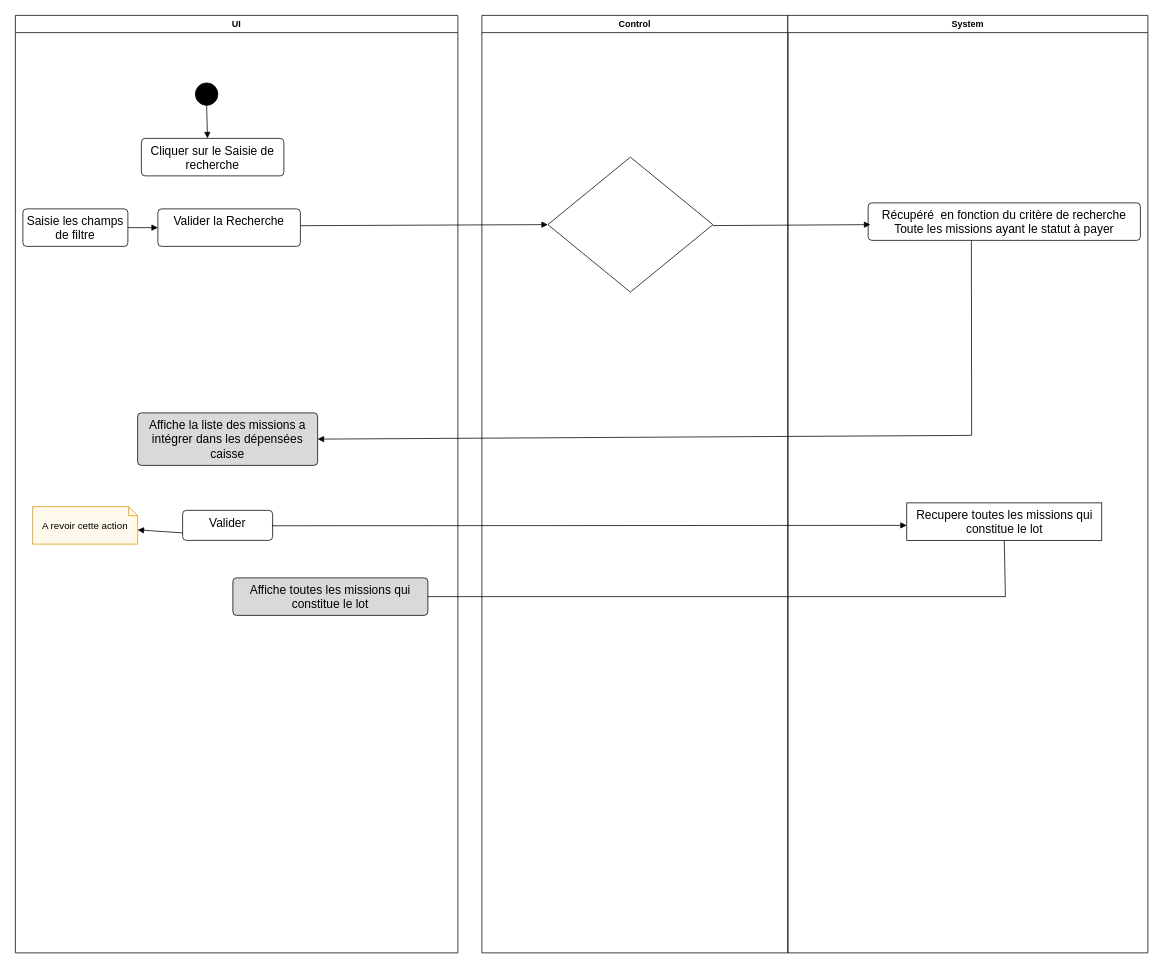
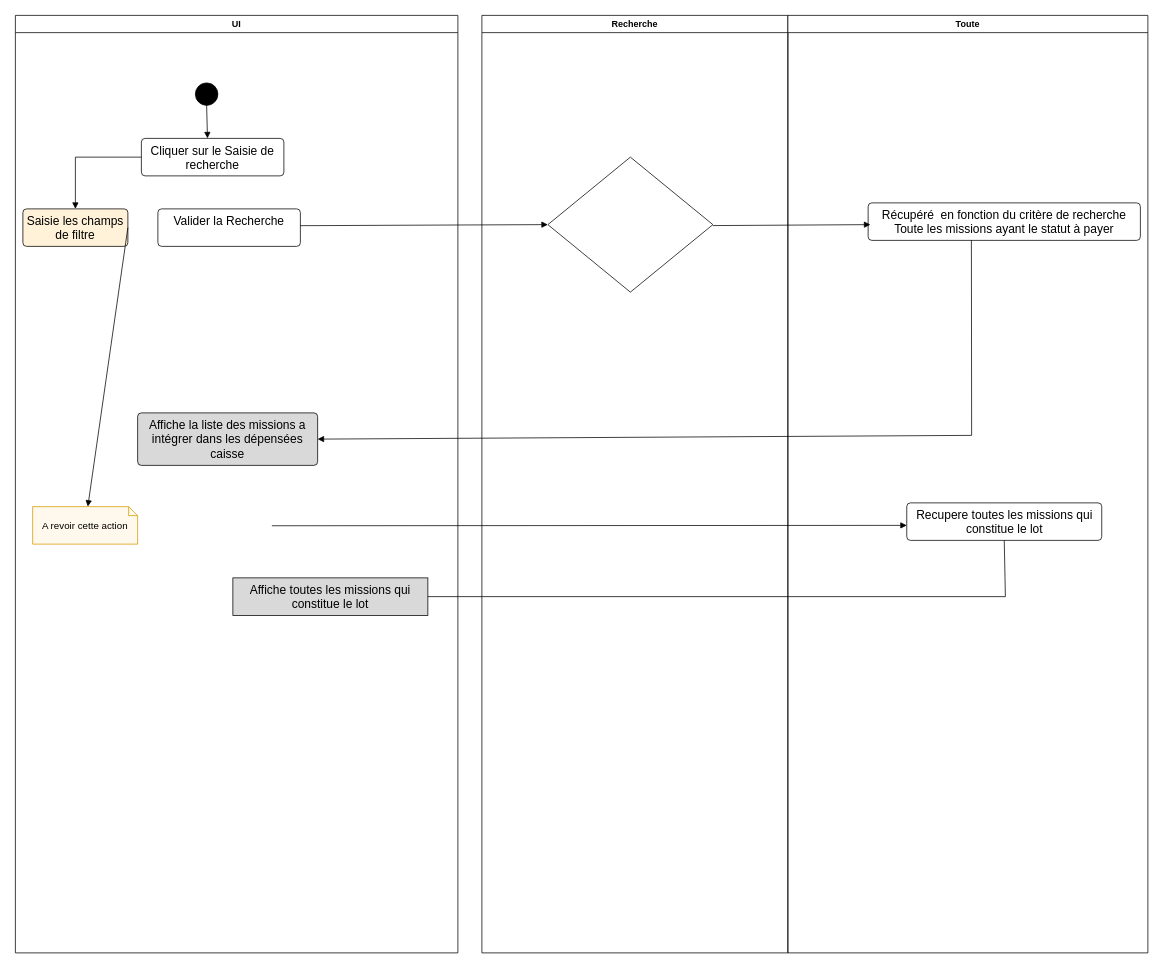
  <mxCell id="0" />
  <mxCell id="1" parent="0" />
  <mxCell id="2" value="UI" style="swimlane;whiteSpace=wrap;html=1;" vertex="1" parent="1"><mxGeometry x="20" y="20" width="590" height="1250" as="geometry" /></mxCell>
  <mxCell id="3" value="" style="ellipse;fillColor=strokeColor;html=1;" vertex="1" parent="2"><mxGeometry x="240" y="90" width="30" height="30" as="geometry" /></mxCell>
  <mxCell id="4" value="&lt;font style=&quot;font-size: 16px;&quot;&gt;Cliquer sur le Saisie de recherche&lt;/font&gt;" style="html=1;align=center;verticalAlign=top;rounded=1;absoluteArcSize=1;arcSize=10;dashed=0;whiteSpace=wrap;" vertex="1" parent="2"><mxGeometry x="168" y="164" width="190" height="50" as="geometry" /></mxCell>
  <mxCell id="5" value="" style="html=1;verticalAlign=bottom;labelBackgroundColor=none;endArrow=block;endFill=1;rounded=0;entryX=0.464;entryY=0;entryDx=0;entryDy=0;exitX=0.5;exitY=1;exitDx=0;exitDy=0;entryPerimeter=0;" edge="1" parent="2" source="3" target="4"><mxGeometry width="160" relative="1" as="geometry"><mxPoint x="10" y="170" as="sourcePoint" /><mxPoint x="170" y="170" as="targetPoint" /></mxGeometry></mxCell>
  <mxCell id="6" value="&lt;font style=&quot;font-size: 16px;&quot;&gt;Valider la Recherche&lt;/font&gt;" style="html=1;align=center;verticalAlign=top;rounded=1;absoluteArcSize=1;arcSize=10;dashed=0;whiteSpace=wrap;" vertex="1" parent="2"><mxGeometry x="190" y="258" width="190" height="50" as="geometry" /></mxCell>
  <mxCell id="7" value="&lt;font style=&quot;font-size: 16px;&quot;&gt;Affiche la liste des missions a intégrer dans les dépensées caisse&lt;/font&gt;" style="html=1;align=center;verticalAlign=top;rounded=1;absoluteArcSize=1;arcSize=10;dashed=0;whiteSpace=wrap;fillColor=#D9D9D9;" vertex="1" parent="2"><mxGeometry x="163" y="530" width="240" height="70" as="geometry" /></mxCell>
- <mxCell id="8" value="&lt;span style=&quot;font-size: 16px;&quot;&gt;Valider&lt;/span&gt;" style="html=1;align=center;verticalAlign=top;rounded=1;absoluteArcSize=1;arcSize=10;dashed=0;whiteSpace=wrap;" vertex="1" parent="2"><mxGeometry x="223" y="660" width="120" height="40" as="geometry" /></mxCell>
- <mxCell id="9" value="&lt;font style=&quot;font-size: 16px;&quot;&gt;Saisie les champs de filtre&lt;/font&gt;" style="html=1;align=center;verticalAlign=top;rounded=1;absoluteArcSize=1;arcSize=10;dashed=0;whiteSpace=wrap;" vertex="1" parent="2"><mxGeometry x="10" y="258" width="140" height="50" as="geometry" /></mxCell>
- <mxCell id="11" value="" style="html=1;verticalAlign=bottom;labelBackgroundColor=none;endArrow=block;endFill=1;rounded=0;entryX=0;entryY=0.5;entryDx=0;entryDy=0;exitX=1;exitY=0.5;exitDx=0;exitDy=0;" edge="1" parent="2" source="9" target="6"><mxGeometry width="160" relative="1" as="geometry"><mxPoint x="170" y="350" as="sourcePoint" /><mxPoint x="240" y="350" as="targetPoint" /></mxGeometry></mxCell>
- <mxCell id="12" value="&lt;font style=&quot;font-size: 16px;&quot;&gt;Affiche toutes les missions qui constitue le lot&lt;/font&gt;" style="html=1;align=center;verticalAlign=top;rounded=1;absoluteArcSize=1;arcSize=10;dashed=0;whiteSpace=wrap;fillColor=#D9D9D9;" vertex="1" parent="2"><mxGeometry x="290" y="750" width="260" height="50" as="geometry" /></mxCell>
+ <mxCell id="9" value="&lt;font style=&quot;font-size: 16px;&quot;&gt;Saisie les champs de filtre&lt;/font&gt;" style="html=1;align=center;verticalAlign=top;rounded=1;absoluteArcSize=1;arcSize=10;dashed=0;whiteSpace=wrap;fillColor=#fff2d9;" vertex="1" parent="2"><mxGeometry x="10" y="258" width="140" height="50" as="geometry" /></mxCell>
+ <mxCell id="10" value="" style="html=1;verticalAlign=bottom;labelBackgroundColor=none;endArrow=block;endFill=1;rounded=0;entryX=0.5;entryY=0;entryDx=0;entryDy=0;exitX=0;exitY=0.5;exitDx=0;exitDy=0;entryPerimeter=0;" edge="1" parent="2" source="4" target="9"><mxGeometry width="160" relative="1" as="geometry"><mxPoint x="85" y="214" as="sourcePoint" /><mxPoint x="86" y="258" as="targetPoint" /><Array as="points"><mxPoint x="80" y="189" /></Array></mxGeometry></mxCell>
+ <mxCell id="11" value="" style="html=1;verticalAlign=bottom;labelBackgroundColor=none;endArrow=block;endFill=1;rounded=0;exitX=1;exitY=0.5;exitDx=0;exitDy=0;" edge="1" parent="2" source="9" target="13"><mxGeometry width="160" relative="1" as="geometry"><mxPoint x="170" y="350" as="sourcePoint" /><mxPoint x="240" y="350" as="targetPoint" /></mxGeometry></mxCell>
+ <mxCell id="12" value="&lt;font style=&quot;font-size: 16px;&quot;&gt;Affiche toutes les missions qui constitue le lot&lt;/font&gt;" style="html=1;align=center;verticalAlign=top;absoluteArcSize=1;arcSize=10;dashed=0;whiteSpace=wrap;fillColor=#D9D9D9;rounded=0;" vertex="1" parent="2"><mxGeometry x="290" y="750" width="260" height="50" as="geometry" /></mxCell>
  <mxCell id="13" value="&lt;span style=&quot;font-size: 13px;&quot;&gt;A revoir cette action&lt;/span&gt;" style="shape=note2;boundedLbl=1;whiteSpace=wrap;html=1;size=12;verticalAlign=middle;align=center;fillColor=#FFF2D9;strokeColor=#D79B00;fillOpacity=50;" vertex="1" parent="2"><mxGeometry x="23" y="655" width="140" height="50" as="geometry" /></mxCell>
- <mxCell id="14" value="" style="html=1;verticalAlign=bottom;labelBackgroundColor=none;endArrow=block;endFill=1;rounded=0;entryX=0;entryY=0;entryDx=140;entryDy=31;exitX=0;exitY=0.75;exitDx=0;exitDy=0;entryPerimeter=0;" edge="1" parent="2" source="8" target="13"><mxGeometry width="160" relative="1" as="geometry"><mxPoint x="180" y="757" as="sourcePoint" /><mxPoint x="220" y="757" as="targetPoint" /></mxGeometry></mxCell>
- <mxCell id="15" value="Control" style="swimlane;whiteSpace=wrap;html=1;" vertex="1" parent="1"><mxGeometry x="642" y="20" width="408" height="1250" as="geometry" /></mxCell>
+ <mxCell id="15" value="Recherche" style="swimlane;whiteSpace=wrap;html=1;" vertex="1" parent="1"><mxGeometry x="642" y="20" width="408" height="1250" as="geometry" /></mxCell>
  <mxCell id="16" value="" style="rhombus;fontSize=18;fontStyle=2" vertex="1" parent="15"><mxGeometry x="88" y="189" width="220" height="180" as="geometry" /></mxCell>
  <mxCell id="17" value="" style="html=1;verticalAlign=bottom;labelBackgroundColor=none;endArrow=block;endFill=1;rounded=0;entryX=0.006;entryY=0.89;entryDx=0;entryDy=0;entryPerimeter=0;" edge="1" parent="15"><mxGeometry width="160" relative="1" as="geometry"><mxPoint x="-280" y="680.5" as="sourcePoint" /><mxPoint x="566.56" y="680" as="targetPoint" /></mxGeometry></mxCell>
- <mxCell id="18" value="System" style="swimlane;whiteSpace=wrap;html=1;" vertex="1" parent="1"><mxGeometry x="1050" y="20" width="480" height="1250" as="geometry" /></mxCell>
+ <mxCell id="18" value="Toute" style="swimlane;whiteSpace=wrap;html=1;" vertex="1" parent="1"><mxGeometry x="1050" y="20" width="480" height="1250" as="geometry" /></mxCell>
  <mxCell id="19" value="&lt;font style=&quot;font-size: 16px;&quot;&gt;Récupéré&amp;nbsp; en fonction du critère de recherche Toute les missions ayant le statut à payer&lt;/font&gt;" style="html=1;align=center;verticalAlign=top;rounded=1;absoluteArcSize=1;arcSize=10;dashed=0;whiteSpace=wrap;" vertex="1" parent="18"><mxGeometry x="107" y="250" width="363" height="50" as="geometry" /></mxCell>
  <mxCell id="20" value="" style="html=1;verticalAlign=bottom;labelBackgroundColor=none;endArrow=block;endFill=1;rounded=0;" edge="1" parent="18"><mxGeometry width="160" relative="1" as="geometry"><mxPoint x="-100" y="280.29" as="sourcePoint" /><mxPoint x="110" y="279" as="targetPoint" /></mxGeometry></mxCell>
- <mxCell id="21" value="&lt;font style=&quot;font-size: 16px;&quot;&gt;Recupere toutes les missions qui constitue le lot&lt;/font&gt;" style="html=1;align=center;verticalAlign=top;absoluteArcSize=1;arcSize=10;dashed=0;whiteSpace=wrap;rounded=0;" vertex="1" parent="18"><mxGeometry x="158.5" y="650" width="260" height="50" as="geometry" /></mxCell>
+ <mxCell id="21" value="&lt;font style=&quot;font-size: 16px;&quot;&gt;Recupere toutes les missions qui constitue le lot&lt;/font&gt;" style="html=1;align=center;verticalAlign=top;rounded=1;absoluteArcSize=1;arcSize=10;dashed=0;whiteSpace=wrap;" vertex="1" parent="18"><mxGeometry x="158.5" y="650" width="260" height="50" as="geometry" /></mxCell>
  <mxCell id="22" value="" style="html=1;verticalAlign=bottom;labelBackgroundColor=none;endArrow=block;endFill=1;rounded=0;exitX=0.459;exitY=1.093;exitDx=0;exitDy=0;exitPerimeter=0;entryX=1;entryY=0.5;entryDx=0;entryDy=0;" edge="1" parent="1" target="7"><mxGeometry width="160" relative="1" as="geometry"><mxPoint x="1294.7" y="319.65" as="sourcePoint" /><mxPoint x="480" y="430" as="targetPoint" /><Array as="points"><mxPoint x="1295" y="580" /></Array></mxGeometry></mxCell>
  <mxCell id="23" value="" style="html=1;verticalAlign=bottom;labelBackgroundColor=none;endArrow=block;endFill=1;rounded=0;entryX=0;entryY=0.5;entryDx=0;entryDy=0;exitX=0.999;exitY=0.448;exitDx=0;exitDy=0;exitPerimeter=0;" edge="1" parent="1" source="6" target="16"><mxGeometry width="160" relative="1" as="geometry"><mxPoint x="420" y="300" as="sourcePoint" /><mxPoint x="600" y="300" as="targetPoint" /></mxGeometry></mxCell>
  <mxCell id="24" value="" style="html=1;verticalAlign=bottom;labelBackgroundColor=none;endArrow=none;endFill=1;rounded=0;entryX=1;entryY=0.5;entryDx=0;entryDy=0;exitX=0.5;exitY=1;exitDx=0;exitDy=0;" edge="1" parent="1" source="21" target="12"><mxGeometry width="160" relative="1" as="geometry"><mxPoint x="1350" y="800" as="sourcePoint" /><mxPoint x="1456.56" y="880" as="targetPoint" /><Array as="points"><mxPoint x="1340" y="795" /></Array></mxGeometry></mxCell>
